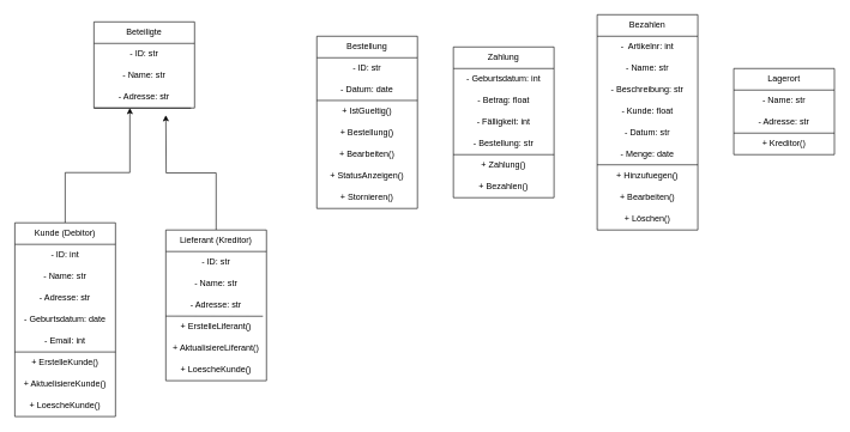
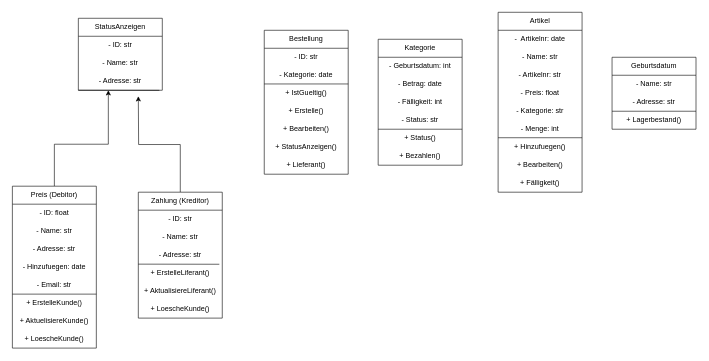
  <mxCell id="0" />
  <mxCell id="1" parent="0" />
  <mxCell id="2" style="edgeStyle=orthogonalEdgeStyle;rounded=0;orthogonalLoop=1;jettySize=auto;html=1;" edge="1" parent="1" source="3"><mxGeometry relative="1" as="geometry"><mxPoint x="180" y="150" as="targetPoint" /><Array as="points"><mxPoint x="90" y="240" /><mxPoint x="180" y="240" /></Array></mxGeometry></mxCell>
- <mxCell id="3" value="Kunde (Debitor)" style="swimlane;fontStyle=0;childLayout=stackLayout;horizontal=1;startSize=30;horizontalStack=0;resizeParent=1;resizeParentMax=0;resizeLast=0;collapsible=1;marginBottom=0;whiteSpace=wrap;html=1;" parent="1" vertex="1"><mxGeometry x="20" y="310" width="140" height="270" as="geometry" /></mxCell>
- <mxCell id="4" value="- ID: int" style="text;html=1;align=center;verticalAlign=middle;whiteSpace=wrap;rounded=0;" parent="3" vertex="1"><mxGeometry y="30" width="140" height="30" as="geometry" /></mxCell>
+ <mxCell id="3" value="Preis (Debitor)" style="swimlane;fontStyle=0;childLayout=stackLayout;horizontal=1;startSize=30;horizontalStack=0;resizeParent=1;resizeParentMax=0;resizeLast=0;collapsible=1;marginBottom=0;whiteSpace=wrap;html=1;" parent="1" vertex="1"><mxGeometry x="20" y="310" width="140" height="270" as="geometry" /></mxCell>
+ <mxCell id="4" value="- ID: float" style="text;html=1;align=center;verticalAlign=middle;whiteSpace=wrap;rounded=0;" parent="3" vertex="1"><mxGeometry y="30" width="140" height="30" as="geometry" /></mxCell>
  <mxCell id="5" value="- Name: str" style="text;html=1;align=center;verticalAlign=middle;whiteSpace=wrap;rounded=0;" parent="3" vertex="1"><mxGeometry y="60" width="140" height="30" as="geometry" /></mxCell>
  <mxCell id="6" value="- Adresse: str" style="text;html=1;align=center;verticalAlign=middle;whiteSpace=wrap;rounded=0;" parent="3" vertex="1"><mxGeometry y="90" width="140" height="30" as="geometry" /></mxCell>
- <mxCell id="7" value="- Geburtsdatum: date" style="text;html=1;align=center;verticalAlign=middle;whiteSpace=wrap;rounded=0;" parent="3" vertex="1"><mxGeometry y="120" width="140" height="30" as="geometry" /></mxCell>
- <mxCell id="8" value="- Email: int" style="text;html=1;align=center;verticalAlign=middle;whiteSpace=wrap;rounded=0;" parent="3" vertex="1"><mxGeometry y="150" width="140" height="30" as="geometry" /></mxCell>
+ <mxCell id="7" value="- Hinzufuegen: date" style="text;html=1;align=center;verticalAlign=middle;whiteSpace=wrap;rounded=0;" parent="3" vertex="1"><mxGeometry y="120" width="140" height="30" as="geometry" /></mxCell>
+ <mxCell id="8" value="- Email: str" style="text;html=1;align=center;verticalAlign=middle;whiteSpace=wrap;rounded=0;" parent="3" vertex="1"><mxGeometry y="150" width="140" height="30" as="geometry" /></mxCell>
  <mxCell id="9" value="+ ErstelleKunde()" style="text;html=1;align=center;verticalAlign=middle;whiteSpace=wrap;rounded=0;" parent="3" vertex="1"><mxGeometry y="180" width="140" height="30" as="geometry" /></mxCell>
  <mxCell id="10" value="+ AktuelisiereKunde()" style="text;html=1;align=center;verticalAlign=middle;whiteSpace=wrap;rounded=0;" parent="3" vertex="1"><mxGeometry y="210" width="140" height="30" as="geometry" /></mxCell>
  <mxCell id="11" value="+ LoescheKunde()" style="text;html=1;align=center;verticalAlign=middle;whiteSpace=wrap;rounded=0;" parent="3" vertex="1"><mxGeometry y="240" width="140" height="30" as="geometry" /></mxCell>
  <mxCell id="12" value="" style="endArrow=none;html=1;rounded=0;exitX=0;exitY=0;exitDx=0;exitDy=0;entryX=1;entryY=0;entryDx=0;entryDy=0;" parent="3" source="9" target="9" edge="1"><mxGeometry width="50" height="50" relative="1" as="geometry"><mxPoint x="-60" y="160" as="sourcePoint" /><mxPoint x="-10" y="110" as="targetPoint" /></mxGeometry></mxCell>
  <mxCell id="13" value="Bestellung" style="swimlane;fontStyle=0;childLayout=stackLayout;horizontal=1;startSize=30;horizontalStack=0;resizeParent=1;resizeParentMax=0;resizeLast=0;collapsible=1;marginBottom=0;whiteSpace=wrap;html=1;" parent="1" vertex="1"><mxGeometry x="440" y="50" width="140" height="240" as="geometry" /></mxCell>
  <mxCell id="14" value="- ID: str" style="text;html=1;align=center;verticalAlign=middle;whiteSpace=wrap;rounded=0;" parent="13" vertex="1"><mxGeometry y="30" width="140" height="30" as="geometry" /></mxCell>
- <mxCell id="15" value="- Datum: date" style="text;html=1;align=center;verticalAlign=middle;whiteSpace=wrap;rounded=0;" parent="13" vertex="1"><mxGeometry y="60" width="140" height="30" as="geometry" /></mxCell>
+ <mxCell id="15" value="- Kategorie: date" style="text;html=1;align=center;verticalAlign=middle;whiteSpace=wrap;rounded=0;" parent="13" vertex="1"><mxGeometry y="60" width="140" height="30" as="geometry" /></mxCell>
  <mxCell id="16" value="+ IstGueltig()" style="text;html=1;align=center;verticalAlign=middle;whiteSpace=wrap;rounded=0;" parent="13" vertex="1"><mxGeometry y="90" width="140" height="30" as="geometry" /></mxCell>
- <mxCell id="17" value="+ Bestellung()" style="text;html=1;align=center;verticalAlign=middle;whiteSpace=wrap;rounded=0;" parent="13" vertex="1"><mxGeometry y="120" width="140" height="30" as="geometry" /></mxCell>
+ <mxCell id="17" value="+ Erstelle()" style="text;html=1;align=center;verticalAlign=middle;whiteSpace=wrap;rounded=0;" parent="13" vertex="1"><mxGeometry y="120" width="140" height="30" as="geometry" /></mxCell>
  <mxCell id="18" value="+ Bearbeiten()" style="text;html=1;align=center;verticalAlign=middle;whiteSpace=wrap;rounded=0;" parent="13" vertex="1"><mxGeometry y="150" width="140" height="30" as="geometry" /></mxCell>
  <mxCell id="19" value="+ StatusAnzeigen()" style="text;html=1;align=center;verticalAlign=middle;whiteSpace=wrap;rounded=0;" parent="13" vertex="1"><mxGeometry y="180" width="140" height="30" as="geometry" /></mxCell>
- <mxCell id="20" value="+ Stornieren()" style="text;html=1;align=center;verticalAlign=middle;whiteSpace=wrap;rounded=0;" parent="13" vertex="1"><mxGeometry y="210" width="140" height="30" as="geometry" /></mxCell>
+ <mxCell id="20" value="+ Lieferant()" style="text;html=1;align=center;verticalAlign=middle;whiteSpace=wrap;rounded=0;" parent="13" vertex="1"><mxGeometry y="210" width="140" height="30" as="geometry" /></mxCell>
  <mxCell id="21" value="" style="endArrow=none;html=1;rounded=0;exitX=0;exitY=0.75;exitDx=0;exitDy=0;entryX=1;entryY=0.75;entryDx=0;entryDy=0;" parent="13" edge="1"><mxGeometry width="50" height="50" relative="1" as="geometry"><mxPoint y="89.5" as="sourcePoint" /><mxPoint x="140" y="89.5" as="targetPoint" /></mxGeometry></mxCell>
- <mxCell id="22" value="Bezahlen" style="swimlane;fontStyle=0;childLayout=stackLayout;horizontal=1;startSize=30;horizontalStack=0;resizeParent=1;resizeParentMax=0;resizeLast=0;collapsible=1;marginBottom=0;whiteSpace=wrap;html=1;" parent="1" vertex="1"><mxGeometry x="830" y="20" width="140" height="300" as="geometry" /></mxCell>
- <mxCell id="23" value="-&amp;nbsp; Artikelnr: int" style="text;html=1;align=center;verticalAlign=middle;whiteSpace=wrap;rounded=0;" parent="22" vertex="1"><mxGeometry y="30" width="140" height="30" as="geometry" /></mxCell>
+ <mxCell id="22" value="Artikel" style="swimlane;fontStyle=0;childLayout=stackLayout;horizontal=1;startSize=30;horizontalStack=0;resizeParent=1;resizeParentMax=0;resizeLast=0;collapsible=1;marginBottom=0;whiteSpace=wrap;html=1;" parent="1" vertex="1"><mxGeometry x="830" y="20" width="140" height="300" as="geometry" /></mxCell>
+ <mxCell id="23" value="-&amp;nbsp; Artikelnr: date" style="text;html=1;align=center;verticalAlign=middle;whiteSpace=wrap;rounded=0;" parent="22" vertex="1"><mxGeometry y="30" width="140" height="30" as="geometry" /></mxCell>
  <mxCell id="24" value="- Name: str" style="text;html=1;align=center;verticalAlign=middle;whiteSpace=wrap;rounded=0;" parent="22" vertex="1"><mxGeometry y="60" width="140" height="30" as="geometry" /></mxCell>
- <mxCell id="25" value="- Beschreibung: str" style="text;html=1;align=center;verticalAlign=middle;whiteSpace=wrap;rounded=0;" parent="22" vertex="1"><mxGeometry y="90" width="140" height="30" as="geometry" /></mxCell>
- <mxCell id="26" value="- Kunde: float" style="text;html=1;align=center;verticalAlign=middle;whiteSpace=wrap;rounded=0;" parent="22" vertex="1"><mxGeometry y="120" width="140" height="30" as="geometry" /></mxCell>
- <mxCell id="27" value="- Datum: str" style="text;html=1;align=center;verticalAlign=middle;whiteSpace=wrap;rounded=0;" parent="22" vertex="1"><mxGeometry y="150" width="140" height="30" as="geometry" /></mxCell>
- <mxCell id="28" value="- Menge: date" style="text;html=1;align=center;verticalAlign=middle;whiteSpace=wrap;rounded=0;" parent="22" vertex="1"><mxGeometry y="180" width="140" height="30" as="geometry" /></mxCell>
+ <mxCell id="25" value="- Artikelnr: str" style="text;html=1;align=center;verticalAlign=middle;whiteSpace=wrap;rounded=0;" parent="22" vertex="1"><mxGeometry y="90" width="140" height="30" as="geometry" /></mxCell>
+ <mxCell id="26" value="- Preis: float" style="text;html=1;align=center;verticalAlign=middle;whiteSpace=wrap;rounded=0;" parent="22" vertex="1"><mxGeometry y="120" width="140" height="30" as="geometry" /></mxCell>
+ <mxCell id="27" value="- Kategorie: str" style="text;html=1;align=center;verticalAlign=middle;whiteSpace=wrap;rounded=0;" parent="22" vertex="1"><mxGeometry y="150" width="140" height="30" as="geometry" /></mxCell>
+ <mxCell id="28" value="- Menge: int" style="text;html=1;align=center;verticalAlign=middle;whiteSpace=wrap;rounded=0;" parent="22" vertex="1"><mxGeometry y="180" width="140" height="30" as="geometry" /></mxCell>
  <mxCell id="29" value="" style="endArrow=none;html=1;rounded=0;exitX=0;exitY=0.75;exitDx=0;exitDy=0;entryX=1;entryY=0.75;entryDx=0;entryDy=0;" parent="22" edge="1"><mxGeometry width="50" height="50" relative="1" as="geometry"><mxPoint y="209.17" as="sourcePoint" /><mxPoint x="140" y="209.17" as="targetPoint" /></mxGeometry></mxCell>
  <mxCell id="30" value="+ Hinzufuegen()" style="text;html=1;align=center;verticalAlign=middle;whiteSpace=wrap;rounded=0;" parent="22" vertex="1"><mxGeometry y="210" width="140" height="30" as="geometry" /></mxCell>
  <mxCell id="31" value="+ Bearbeiten()" style="text;html=1;align=center;verticalAlign=middle;whiteSpace=wrap;rounded=0;" parent="22" vertex="1"><mxGeometry y="240" width="140" height="30" as="geometry" /></mxCell>
- <mxCell id="32" value="+ Löschen()" style="text;html=1;align=center;verticalAlign=middle;whiteSpace=wrap;rounded=0;" parent="22" vertex="1"><mxGeometry y="270" width="140" height="30" as="geometry" /></mxCell>
- <mxCell id="33" value="Lagerort" style="swimlane;fontStyle=0;childLayout=stackLayout;horizontal=1;startSize=30;horizontalStack=0;resizeParent=1;resizeParentMax=0;resizeLast=0;collapsible=1;marginBottom=0;whiteSpace=wrap;html=1;" parent="1" vertex="1"><mxGeometry x="1020" y="95" width="140" height="120" as="geometry" /></mxCell>
+ <mxCell id="32" value="+ Fälligkeit()" style="text;html=1;align=center;verticalAlign=middle;whiteSpace=wrap;rounded=0;" parent="22" vertex="1"><mxGeometry y="270" width="140" height="30" as="geometry" /></mxCell>
+ <mxCell id="33" value="Geburtsdatum" style="swimlane;fontStyle=0;childLayout=stackLayout;horizontal=1;startSize=30;horizontalStack=0;resizeParent=1;resizeParentMax=0;resizeLast=0;collapsible=1;marginBottom=0;whiteSpace=wrap;html=1;" parent="1" vertex="1"><mxGeometry x="1020" y="95" width="140" height="120" as="geometry" /></mxCell>
  <mxCell id="34" value="- Name: str" style="text;html=1;align=center;verticalAlign=middle;whiteSpace=wrap;rounded=0;" parent="33" vertex="1"><mxGeometry y="30" width="140" height="30" as="geometry" /></mxCell>
  <mxCell id="35" value="- Adresse: str" style="text;html=1;align=center;verticalAlign=middle;whiteSpace=wrap;rounded=0;" parent="33" vertex="1"><mxGeometry y="60" width="140" height="30" as="geometry" /></mxCell>
  <mxCell id="36" value="" style="endArrow=none;html=1;rounded=0;exitX=0;exitY=0.75;exitDx=0;exitDy=0;entryX=1;entryY=0.75;entryDx=0;entryDy=0;" parent="33" edge="1"><mxGeometry width="50" height="50" relative="1" as="geometry"><mxPoint y="90" as="sourcePoint" /><mxPoint x="140" y="90" as="targetPoint" /></mxGeometry></mxCell>
- <mxCell id="37" value="+ Kreditor()" style="text;html=1;align=center;verticalAlign=middle;whiteSpace=wrap;rounded=0;" parent="33" vertex="1"><mxGeometry y="90" width="140" height="30" as="geometry" /></mxCell>
+ <mxCell id="37" value="+ Lagerbestand()" style="text;html=1;align=center;verticalAlign=middle;whiteSpace=wrap;rounded=0;" parent="33" vertex="1"><mxGeometry y="90" width="140" height="30" as="geometry" /></mxCell>
  <mxCell id="38" style="edgeStyle=orthogonalEdgeStyle;rounded=0;orthogonalLoop=1;jettySize=auto;html=1;" edge="1" parent="1" source="39"><mxGeometry relative="1" as="geometry"><mxPoint x="230" y="160" as="targetPoint" /></mxGeometry></mxCell>
- <mxCell id="39" value="Lieferant (Kreditor)" style="swimlane;fontStyle=0;childLayout=stackLayout;horizontal=1;startSize=30;horizontalStack=0;resizeParent=1;resizeParentMax=0;resizeLast=0;collapsible=1;marginBottom=0;whiteSpace=wrap;html=1;" parent="1" vertex="1"><mxGeometry x="230" y="320" width="140" height="210" as="geometry" /></mxCell>
+ <mxCell id="39" value="Zahlung (Kreditor)" style="swimlane;fontStyle=0;childLayout=stackLayout;horizontal=1;startSize=30;horizontalStack=0;resizeParent=1;resizeParentMax=0;resizeLast=0;collapsible=1;marginBottom=0;whiteSpace=wrap;html=1;" parent="1" vertex="1"><mxGeometry x="230" y="320" width="140" height="210" as="geometry" /></mxCell>
  <mxCell id="40" value="- ID: str" style="text;html=1;align=center;verticalAlign=middle;whiteSpace=wrap;rounded=0;" parent="39" vertex="1"><mxGeometry y="30" width="140" height="30" as="geometry" /></mxCell>
  <mxCell id="41" value="- Name: str" style="text;html=1;align=center;verticalAlign=middle;whiteSpace=wrap;rounded=0;" parent="39" vertex="1"><mxGeometry y="60" width="140" height="30" as="geometry" /></mxCell>
  <mxCell id="42" value="- Adresse: str" style="text;html=1;align=center;verticalAlign=middle;whiteSpace=wrap;rounded=0;" parent="39" vertex="1"><mxGeometry y="90" width="140" height="30" as="geometry" /></mxCell>
  <mxCell id="43" value="+ ErstelleLiferant()" style="text;html=1;align=center;verticalAlign=middle;whiteSpace=wrap;rounded=0;" parent="39" vertex="1"><mxGeometry y="120" width="140" height="30" as="geometry" /></mxCell>
  <mxCell id="44" value="+ AktualisiereLiferant()" style="text;html=1;align=center;verticalAlign=middle;whiteSpace=wrap;rounded=0;" parent="39" vertex="1"><mxGeometry y="150" width="140" height="30" as="geometry" /></mxCell>
  <mxCell id="45" value="+ LoescheKunde()" style="text;html=1;align=center;verticalAlign=middle;whiteSpace=wrap;rounded=0;" parent="39" vertex="1"><mxGeometry y="180" width="140" height="30" as="geometry" /></mxCell>
  <mxCell id="46" value="" style="endArrow=none;html=1;rounded=0;exitX=0;exitY=1;exitDx=0;exitDy=0;entryX=0.965;entryY=0.006;entryDx=0;entryDy=0;entryPerimeter=0;" parent="39" source="42" target="43" edge="1"><mxGeometry width="50" height="50" relative="1" as="geometry"><mxPoint x="180" y="130" as="sourcePoint" /><mxPoint x="230" y="80" as="targetPoint" /></mxGeometry></mxCell>
- <mxCell id="47" value="Zahlung" style="swimlane;fontStyle=0;childLayout=stackLayout;horizontal=1;startSize=30;horizontalStack=0;resizeParent=1;resizeParentMax=0;resizeLast=0;collapsible=1;marginBottom=0;whiteSpace=wrap;html=1;" parent="1" vertex="1"><mxGeometry x="630" y="65" width="140" height="210" as="geometry" /></mxCell>
+ <mxCell id="47" value="Kategorie" style="swimlane;fontStyle=0;childLayout=stackLayout;horizontal=1;startSize=30;horizontalStack=0;resizeParent=1;resizeParentMax=0;resizeLast=0;collapsible=1;marginBottom=0;whiteSpace=wrap;html=1;" parent="1" vertex="1"><mxGeometry x="630" y="65" width="140" height="210" as="geometry" /></mxCell>
  <mxCell id="48" value="- Geburtsdatum: int" style="text;html=1;align=center;verticalAlign=middle;whiteSpace=wrap;rounded=0;" parent="47" vertex="1"><mxGeometry y="30" width="140" height="30" as="geometry" /></mxCell>
- <mxCell id="49" value="- Betrag: float" style="text;html=1;align=center;verticalAlign=middle;whiteSpace=wrap;rounded=0;" parent="47" vertex="1"><mxGeometry y="60" width="140" height="30" as="geometry" /></mxCell>
+ <mxCell id="49" value="- Betrag: date" style="text;html=1;align=center;verticalAlign=middle;whiteSpace=wrap;rounded=0;" parent="47" vertex="1"><mxGeometry y="60" width="140" height="30" as="geometry" /></mxCell>
  <mxCell id="50" value="- Fälligkeit: int" style="text;html=1;align=center;verticalAlign=middle;whiteSpace=wrap;rounded=0;" parent="47" vertex="1"><mxGeometry y="90" width="140" height="30" as="geometry" /></mxCell>
- <mxCell id="51" value="- Bestellung: str" style="text;html=1;align=center;verticalAlign=middle;whiteSpace=wrap;rounded=0;" parent="47" vertex="1"><mxGeometry y="120" width="140" height="30" as="geometry" /></mxCell>
+ <mxCell id="51" value="- Status: str" style="text;html=1;align=center;verticalAlign=middle;whiteSpace=wrap;rounded=0;" parent="47" vertex="1"><mxGeometry y="120" width="140" height="30" as="geometry" /></mxCell>
  <mxCell id="52" value="" style="endArrow=none;html=1;rounded=0;exitX=0;exitY=0.75;exitDx=0;exitDy=0;entryX=1;entryY=0.75;entryDx=0;entryDy=0;" parent="47" edge="1"><mxGeometry width="50" height="50" relative="1" as="geometry"><mxPoint y="150" as="sourcePoint" /><mxPoint x="140" y="150" as="targetPoint" /></mxGeometry></mxCell>
- <mxCell id="53" value="+ Zahlung()" style="text;html=1;align=center;verticalAlign=middle;whiteSpace=wrap;rounded=0;" parent="47" vertex="1"><mxGeometry y="150" width="140" height="30" as="geometry" /></mxCell>
+ <mxCell id="53" value="+ Status()" style="text;html=1;align=center;verticalAlign=middle;whiteSpace=wrap;rounded=0;" parent="47" vertex="1"><mxGeometry y="150" width="140" height="30" as="geometry" /></mxCell>
  <mxCell id="54" value="+ Bezahlen()" style="text;html=1;align=center;verticalAlign=middle;whiteSpace=wrap;rounded=0;" parent="47" vertex="1"><mxGeometry y="180" width="140" height="30" as="geometry" /></mxCell>
- <mxCell id="55" value="Beteiligte" style="swimlane;fontStyle=0;childLayout=stackLayout;horizontal=1;startSize=30;horizontalStack=0;resizeParent=1;resizeParentMax=0;resizeLast=0;collapsible=1;marginBottom=0;whiteSpace=wrap;html=1;" vertex="1" parent="1"><mxGeometry x="130" y="30" width="140" height="120" as="geometry" /></mxCell>
+ <mxCell id="55" value="StatusAnzeigen" style="swimlane;fontStyle=0;childLayout=stackLayout;horizontal=1;startSize=30;horizontalStack=0;resizeParent=1;resizeParentMax=0;resizeLast=0;collapsible=1;marginBottom=0;whiteSpace=wrap;html=1;" vertex="1" parent="1"><mxGeometry x="130" y="30" width="140" height="120" as="geometry" /></mxCell>
  <mxCell id="56" value="- ID: str" style="text;html=1;align=center;verticalAlign=middle;whiteSpace=wrap;rounded=0;" vertex="1" parent="55"><mxGeometry y="30" width="140" height="30" as="geometry" /></mxCell>
  <mxCell id="57" value="- Name: str" style="text;html=1;align=center;verticalAlign=middle;whiteSpace=wrap;rounded=0;" vertex="1" parent="55"><mxGeometry y="60" width="140" height="30" as="geometry" /></mxCell>
  <mxCell id="58" value="- Adresse: str" style="text;html=1;align=center;verticalAlign=middle;whiteSpace=wrap;rounded=0;" vertex="1" parent="55"><mxGeometry y="90" width="140" height="30" as="geometry" /></mxCell>
  <mxCell id="59" value="" style="endArrow=none;html=1;rounded=0;exitX=0;exitY=1;exitDx=0;exitDy=0;entryX=0.965;entryY=0.006;entryDx=0;entryDy=0;entryPerimeter=0;" edge="1" parent="55" source="58"><mxGeometry width="50" height="50" relative="1" as="geometry"><mxPoint x="180" y="130" as="sourcePoint" /><mxPoint x="135.1" y="120.18" as="targetPoint" /></mxGeometry></mxCell>
